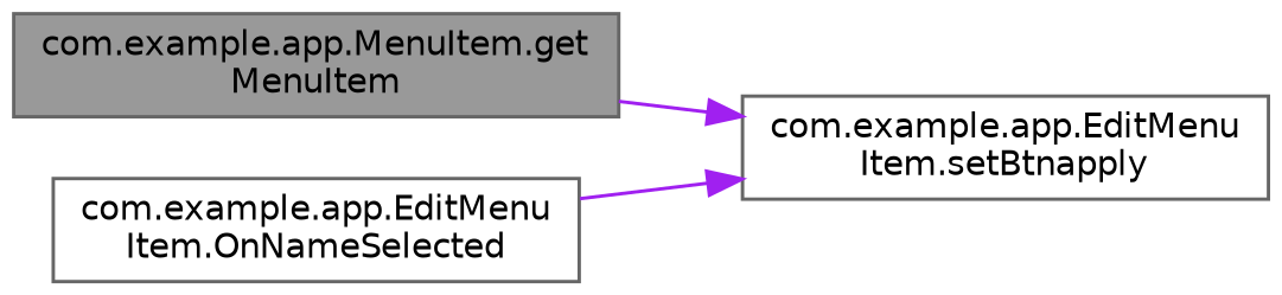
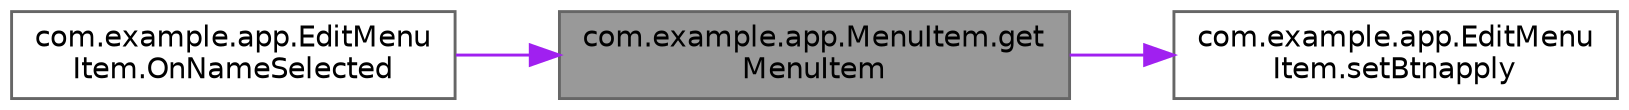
  digraph {
    rankdir=RL
    node [color=grey40 fillcolor=white fontname=Helvetica fontsize=10 shape=box style=filled]
    edge [color=purple dir=back fontname=Helvetica fontsize=10 labelfontname=Helvetica labelfontsize=10 style=solid]
    n1 [color=gray40 fillcolor=grey60 fontcolor=black height=0.2 label="com.example.app.MenuItem.get\lMenuItem" width=0.4]
    n2 [height=0.2 label="com.example.app.EditMenu\lItem.OnNameSelected" width=0.4]
    n3 [height=0.2 label="com.example.app.EditMenu\lItem.setBtnapply" width=0.4]
-   n3 -> n2
+   n1 -> n2
    n3 -> n1
  }
